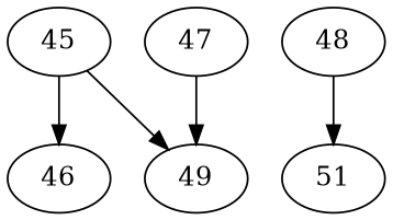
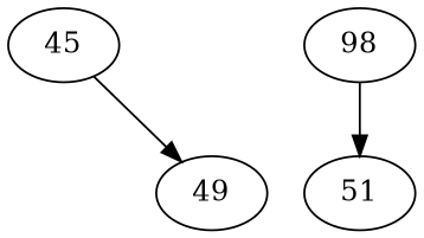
  digraph {
    edge [action=0]
    45
-   46
    49
-   47
-   48
+   48 [label=98]
    51
-   45 -> 46
    45 -> 49
-   47 -> 49 [action=1]
    48 -> 51 [action=2]
  }
